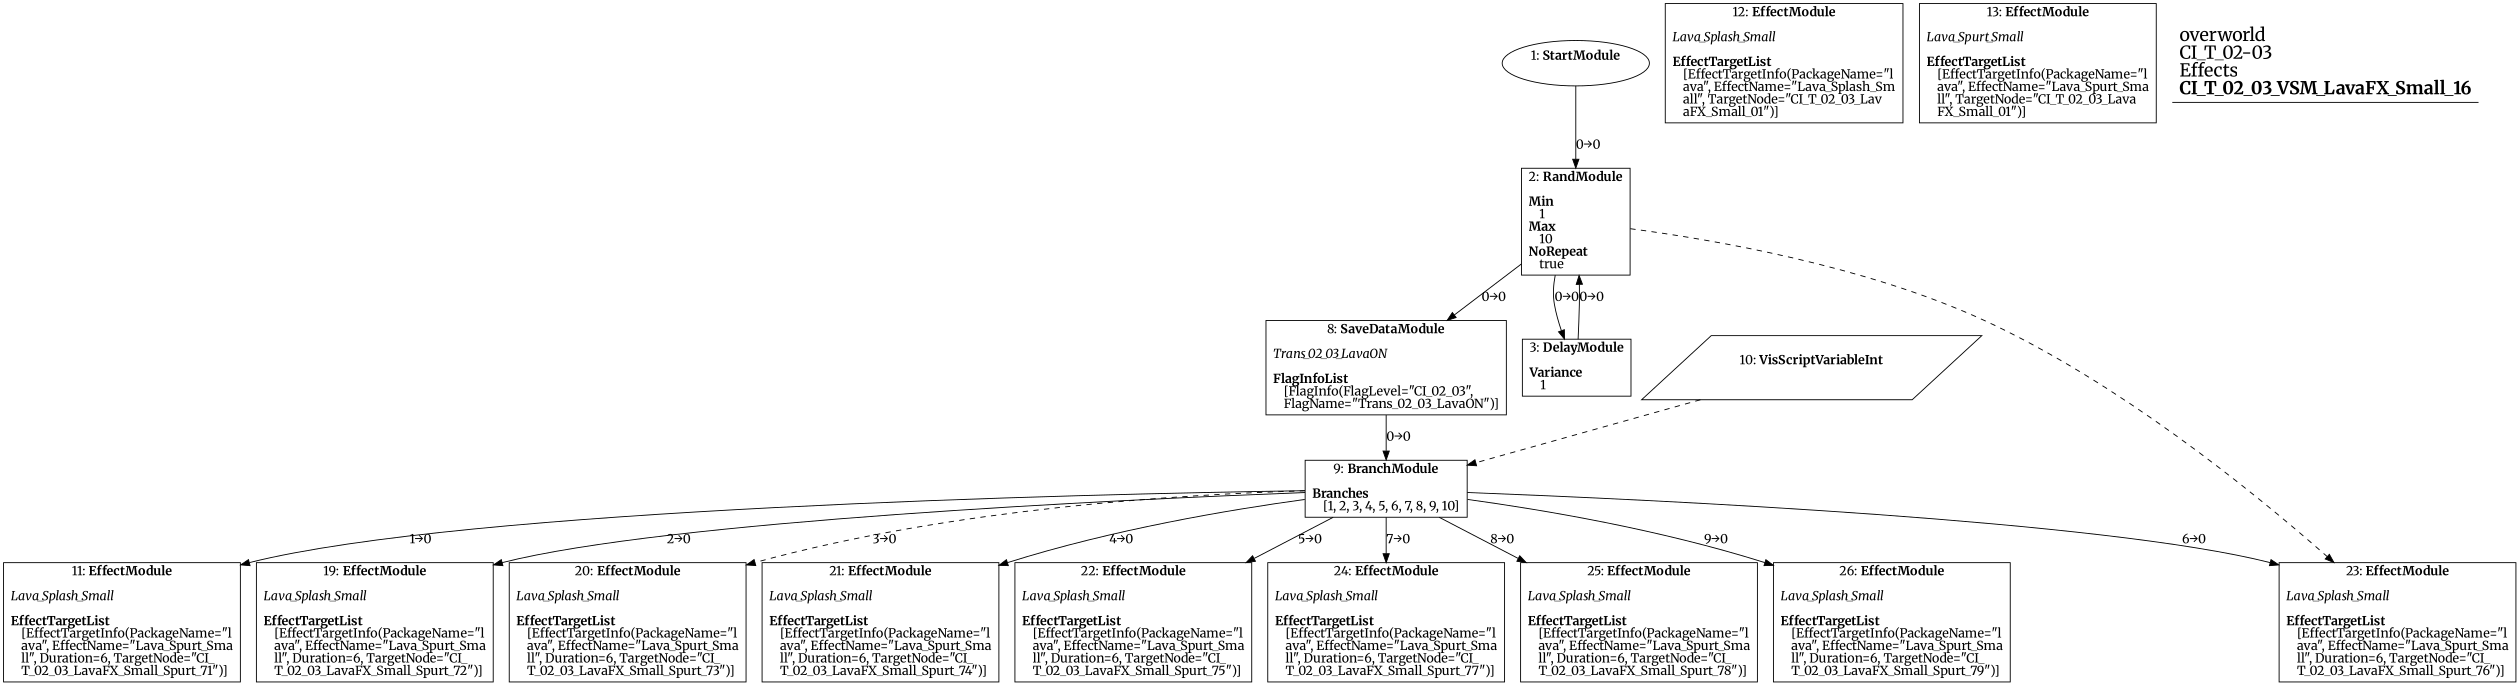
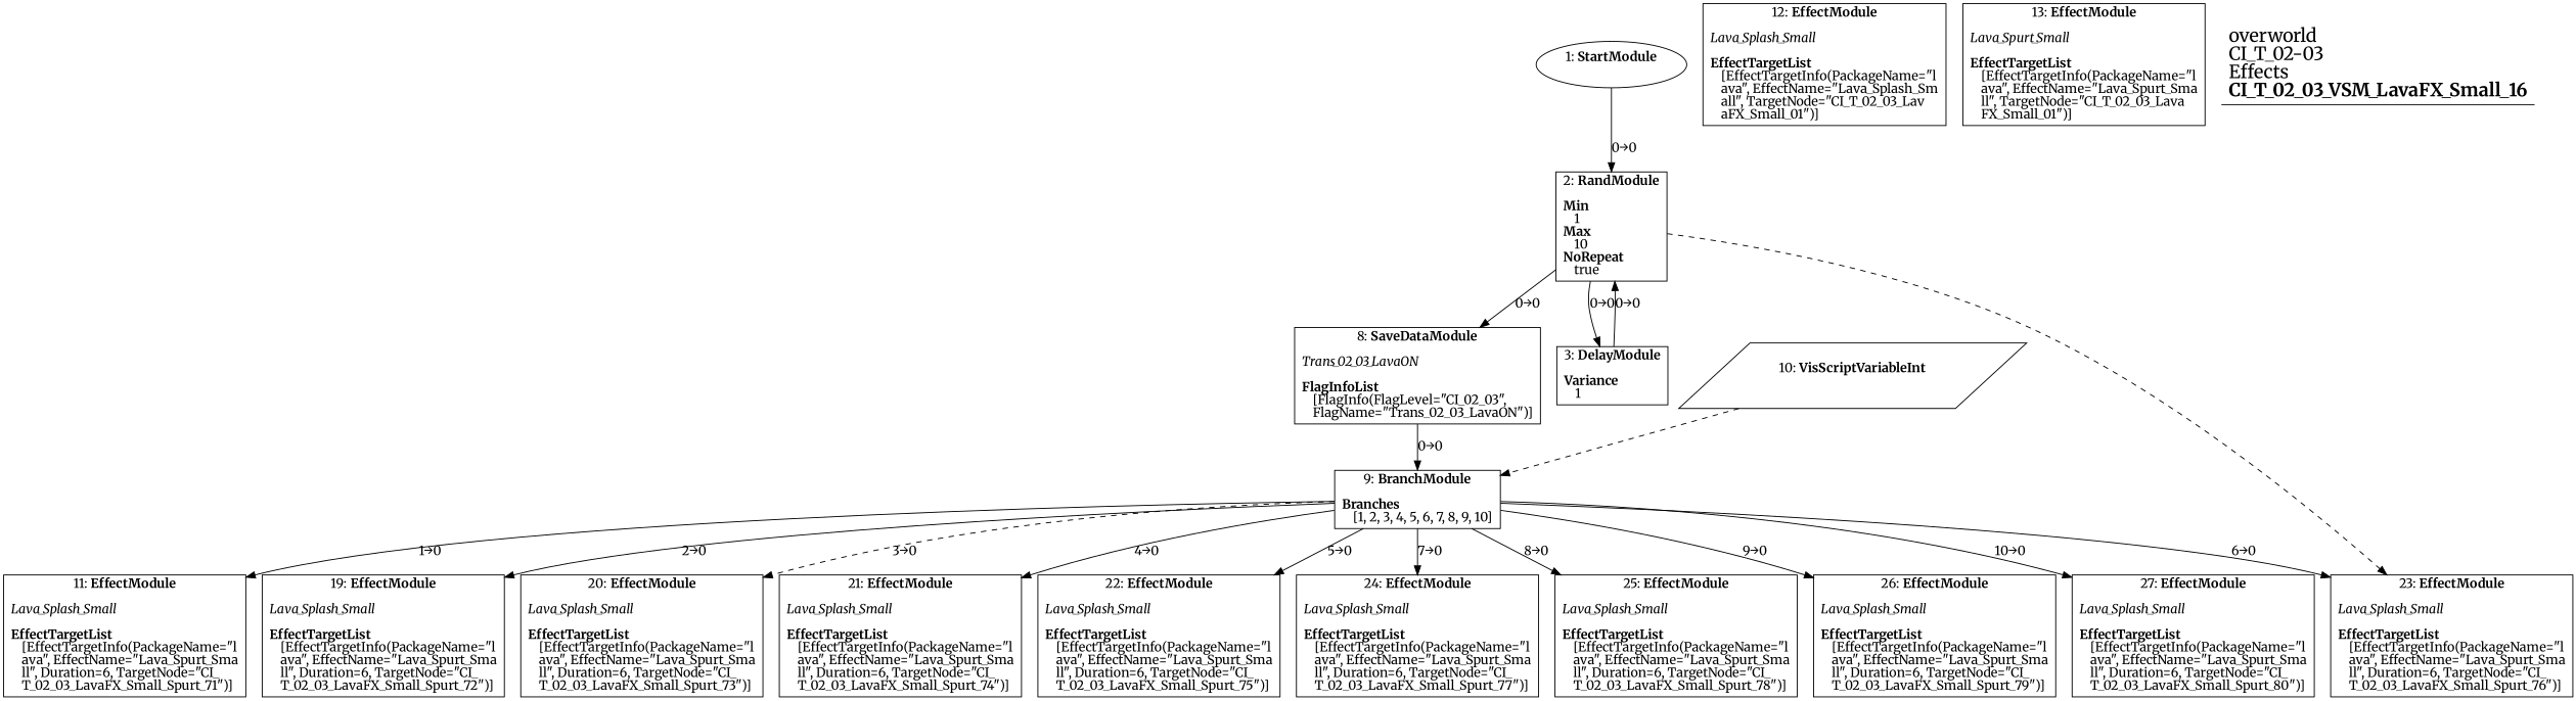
  digraph {
    fontname=Merriweather
    splines=spline
    node [fontname=Merriweather shape=box]
    edge [fontname=Merriweather]
    n1 [label=<1: <b>StartModule</b><br/><br/>> shape=oval]
    n2 [label=<2: <b>RandModule</b><br/><br/><b>Min</b><br align="left"/>    1<br align="left"/><b>Max</b><br align="left"/>    10<br align="left"/><b>NoRepeat</b><br align="left"/>    true<br align="left"/>>]
    n3 [label=<8: <b>SaveDataModule</b><br/><br/><i>Trans_02_03_LavaON<br align="left"/></i><br align="left"/><b>FlagInfoList</b><br align="left"/>    [FlagInfo(FlagLevel=&quot;CI_02_03&quot;, <br align="left"/>    FlagName=&quot;Trans_02_03_LavaON&quot;)]<br align="left"/>>]
    n4 [label=<3: <b>DelayModule</b><br/><br/><b>Variance</b><br align="left"/>    1<br align="left"/>>]
    n5 [label=<23: <b>EffectModule</b><br/><br/><i>Lava_Splash_Small<br align="left"/></i><br align="left"/><b>EffectTargetList</b><br align="left"/>    [EffectTargetInfo(PackageName=&quot;l<br align="left"/>    ava&quot;, EffectName=&quot;Lava_Spurt_Sma<br align="left"/>    ll&quot;, Duration=6, TargetNode=&quot;CI_<br align="left"/>    T_02_03_LavaFX_Small_Spurt_76&quot;)]<br align="left"/>>]
    n6 [label=<9: <b>BranchModule</b><br/><br/><b>Branches</b><br align="left"/>    [1, 2, 3, 4, 5, 6, 7, 8, 9, 10]<br align="left"/>>]
    n7 [label=<10: <b>VisScriptVariableInt</b><br/><br/>> shape=parallelogram]
    n8 [label=<11: <b>EffectModule</b><br/><br/><i>Lava_Splash_Small<br align="left"/></i><br align="left"/><b>EffectTargetList</b><br align="left"/>    [EffectTargetInfo(PackageName=&quot;l<br align="left"/>    ava&quot;, EffectName=&quot;Lava_Spurt_Sma<br align="left"/>    ll&quot;, Duration=6, TargetNode=&quot;CI_<br align="left"/>    T_02_03_LavaFX_Small_Spurt_71&quot;)]<br align="left"/>>]
    n9 [label=<19: <b>EffectModule</b><br/><br/><i>Lava_Splash_Small<br align="left"/></i><br align="left"/><b>EffectTargetList</b><br align="left"/>    [EffectTargetInfo(PackageName=&quot;l<br align="left"/>    ava&quot;, EffectName=&quot;Lava_Spurt_Sma<br align="left"/>    ll&quot;, Duration=6, TargetNode=&quot;CI_<br align="left"/>    T_02_03_LavaFX_Small_Spurt_72&quot;)]<br align="left"/>>]
    n10 [label=<20: <b>EffectModule</b><br/><br/><i>Lava_Splash_Small<br align="left"/></i><br align="left"/><b>EffectTargetList</b><br align="left"/>    [EffectTargetInfo(PackageName=&quot;l<br align="left"/>    ava&quot;, EffectName=&quot;Lava_Spurt_Sma<br align="left"/>    ll&quot;, Duration=6, TargetNode=&quot;CI_<br align="left"/>    T_02_03_LavaFX_Small_Spurt_73&quot;)]<br align="left"/>>]
    n11 [label=<21: <b>EffectModule</b><br/><br/><i>Lava_Splash_Small<br align="left"/></i><br align="left"/><b>EffectTargetList</b><br align="left"/>    [EffectTargetInfo(PackageName=&quot;l<br align="left"/>    ava&quot;, EffectName=&quot;Lava_Spurt_Sma<br align="left"/>    ll&quot;, Duration=6, TargetNode=&quot;CI_<br align="left"/>    T_02_03_LavaFX_Small_Spurt_74&quot;)]<br align="left"/>>]
    n12 [label=<22: <b>EffectModule</b><br/><br/><i>Lava_Splash_Small<br align="left"/></i><br align="left"/><b>EffectTargetList</b><br align="left"/>    [EffectTargetInfo(PackageName=&quot;l<br align="left"/>    ava&quot;, EffectName=&quot;Lava_Spurt_Sma<br align="left"/>    ll&quot;, Duration=6, TargetNode=&quot;CI_<br align="left"/>    T_02_03_LavaFX_Small_Spurt_75&quot;)]<br align="left"/>>]
    n13 [label=<24: <b>EffectModule</b><br/><br/><i>Lava_Splash_Small<br align="left"/></i><br align="left"/><b>EffectTargetList</b><br align="left"/>    [EffectTargetInfo(PackageName=&quot;l<br align="left"/>    ava&quot;, EffectName=&quot;Lava_Spurt_Sma<br align="left"/>    ll&quot;, Duration=6, TargetNode=&quot;CI_<br align="left"/>    T_02_03_LavaFX_Small_Spurt_77&quot;)]<br align="left"/>>]
    n14 [label=<25: <b>EffectModule</b><br/><br/><i>Lava_Splash_Small<br align="left"/></i><br align="left"/><b>EffectTargetList</b><br align="left"/>    [EffectTargetInfo(PackageName=&quot;l<br align="left"/>    ava&quot;, EffectName=&quot;Lava_Spurt_Sma<br align="left"/>    ll&quot;, Duration=6, TargetNode=&quot;CI_<br align="left"/>    T_02_03_LavaFX_Small_Spurt_78&quot;)]<br align="left"/>>]
    n15 [label=<26: <b>EffectModule</b><br/><br/><i>Lava_Splash_Small<br align="left"/></i><br align="left"/><b>EffectTargetList</b><br align="left"/>    [EffectTargetInfo(PackageName=&quot;l<br align="left"/>    ava&quot;, EffectName=&quot;Lava_Spurt_Sma<br align="left"/>    ll&quot;, Duration=6, TargetNode=&quot;CI_<br align="left"/>    T_02_03_LavaFX_Small_Spurt_79&quot;)]<br align="left"/>>]
+   n16 [label=<27: <b>EffectModule</b><br/><br/><i>Lava_Splash_Small<br align="left"/></i><br align="left"/><b>EffectTargetList</b><br align="left"/>    [EffectTargetInfo(PackageName=&quot;l<br align="left"/>    ava&quot;, EffectName=&quot;Lava_Spurt_Sma<br align="left"/>    ll&quot;, Duration=6, TargetNode=&quot;CI_<br align="left"/>    T_02_03_LavaFX_Small_Spurt_80&quot;)]<br align="left"/>>]
    n17 [label=<12: <b>EffectModule</b><br/><br/><i>Lava_Splash_Small<br align="left"/></i><br align="left"/><b>EffectTargetList</b><br align="left"/>    [EffectTargetInfo(PackageName=&quot;l<br align="left"/>    ava&quot;, EffectName=&quot;Lava_Splash_Sm<br align="left"/>    all&quot;, TargetNode=&quot;CI_T_02_03_Lav<br align="left"/>    aFX_Small_01&quot;)]<br align="left"/>>]
    n18 [label=<13: <b>EffectModule</b><br/><br/><i>Lava_Spurt_Small<br align="left"/></i><br align="left"/><b>EffectTargetList</b><br align="left"/>    [EffectTargetInfo(PackageName=&quot;l<br align="left"/>    ava&quot;, EffectName=&quot;Lava_Spurt_Sma<br align="left"/>    ll&quot;, TargetNode=&quot;CI_T_02_03_Lava<br align="left"/>    FX_Small_01&quot;)]<br align="left"/>>]
    n19 [label=<<font point-size="20">overworld<br align="left"/>CI_T_02-03<br align="left"/>Effects<br align="left"/><b>CI_T_02_03_VSM_LavaFX_Small_16</b><br align="left"/></font>> shape=underline]
    n1 -> n2 [label="0→0"]
    n2 -> n3 [label="0→0"]
    n2 -> n4 [label="0→0"]
    n2 -> n5 [style=dashed]
    n3 -> n6 [label="0→0"]
    n4 -> n2 [label="0→0"]
    n6 -> n5 [label="6→0"]
    n6 -> n8 [label="1→0"]
    n6 -> n9 [label="2→0"]
    n6 -> n10 [label="3→0" style=dashed]
    n6 -> n11 [label="4→0"]
    n6 -> n12 [label="5→0"]
    n6 -> n13 [label="7→0"]
    n6 -> n14 [label="8→0"]
    n6 -> n15 [label="9→0"]
+   n6 -> n16 [label="10→0"]
    n7 -> n6 [style=dashed]
  }
